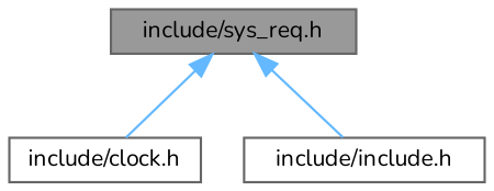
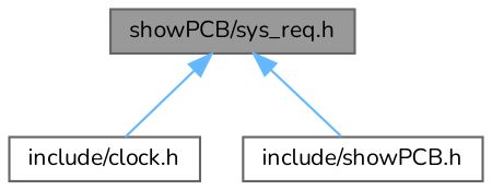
  digraph {
    fontname=Nunito
    node [color=grey40 fillcolor=white fontname=Nunito fontsize=10 shape=box style=filled]
    edge [color=steelblue1 dir=back fontname=Nunito fontsize=10 labelfontname=Helvetica labelfontsize=10 style=solid]
-   n1 [color=gray40 fillcolor=grey60 fontcolor=black height=0.2 label="include/sys_req.h" width=0.4]
+   n1 [color=gray40 fillcolor=grey60 fontcolor=black height=0.2 label="showPCB/sys_req.h" width=0.4]
    n2 [height=0.2 label="include/clock.h" width=0.4]
-   n3 [height=0.2 label="include/include.h" width=0.4]
+   n3 [height=0.2 label="include/showPCB.h" width=0.4]
    n1 -> n2
    n1 -> n3
  }
